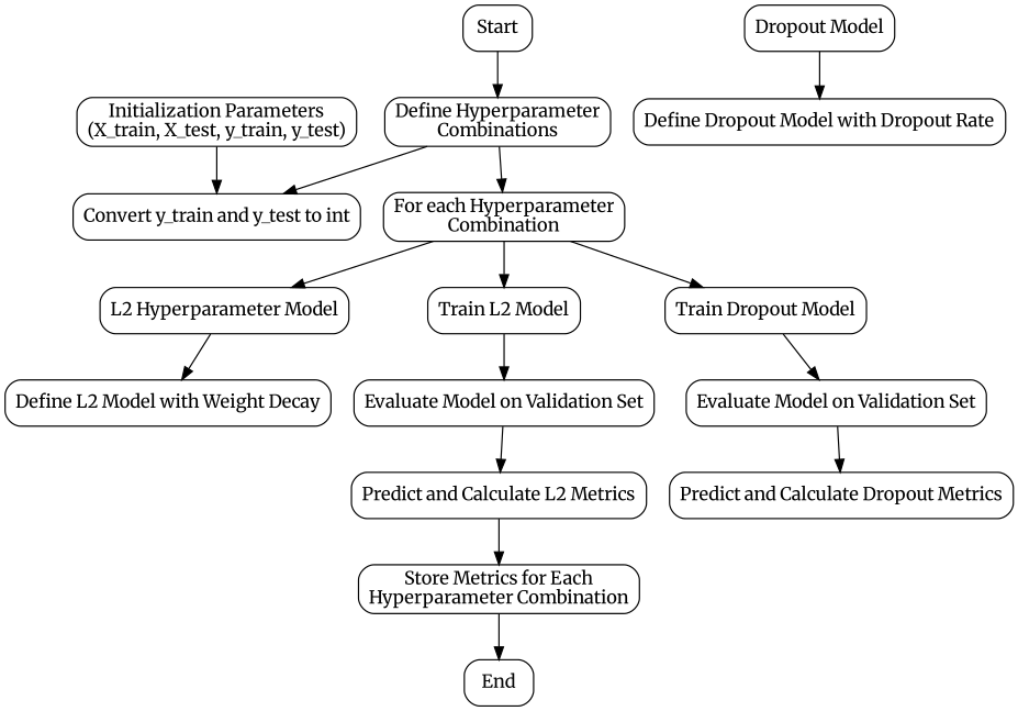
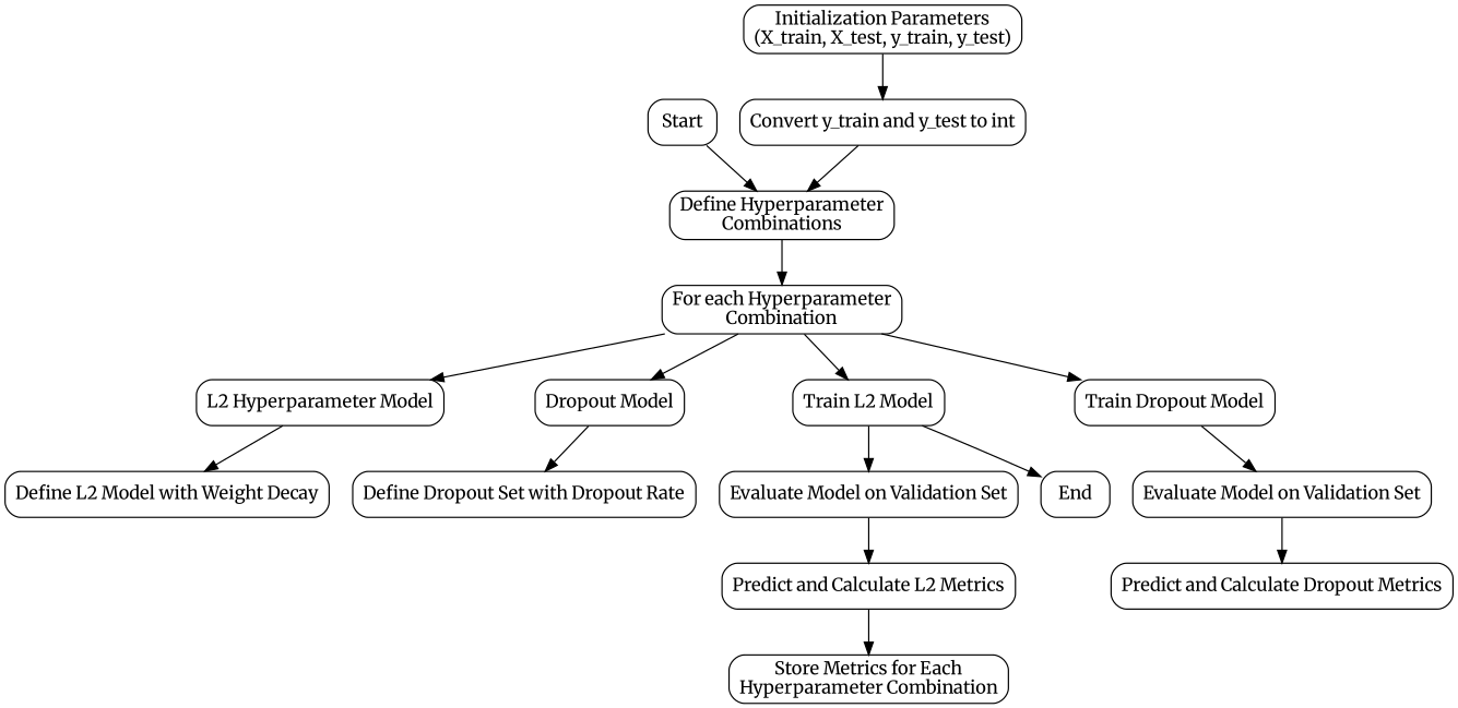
  digraph {
    fontname=Merriweather
    rankdir=TB
    node [color=black fillcolor=white fontname=Merriweather shape=rect style="rounded,filled"]
    edge [fontname=Merriweather]
    n1 [label=Start]
    n2 [label="Define Hyperparameter\nCombinations"]
    n3 [label="Initialization Parameters\n(X_train, X_test, y_train, y_test)"]
    n4 [label="Convert y_train and y_test to int"]
    n5 [label="For each Hyperparameter\nCombination"]
    n6 [label="L2 Hyperparameter Model"]
    n7 [label="Dropout Model"]
    n8 [label="Train L2 Model"]
    n9 [label="Train Dropout Model"]
    n10 [label="Define L2 Model with Weight Decay"]
-   n11 [label="Define Dropout Model with Dropout Rate"]
+   n11 [label="Define Dropout Set with Dropout Rate"]
    n12 [label="Evaluate Model on Validation Set"]
    n13 [label="Evaluate Model on Validation Set"]
    n14 [label="Predict and Calculate L2 Metrics"]
    n15 [label="Predict and Calculate Dropout Metrics"]
    n16 [label="Store Metrics for Each\nHyperparameter Combination"]
    n17 [label=End]
    n1 -> n2
    n2 -> n5
    n3 -> n4
-   n2 -> n4
+   n4 -> n2
    n5 -> n6
+   n5 -> n7
    n5 -> n8
    n5 -> n9
    n6 -> n10
    n7 -> n11
    n8 -> n12
    n9 -> n13
    n12 -> n14
    n13 -> n15
    n14 -> n16
-   n16 -> n17
+   n8 -> n17
  }
